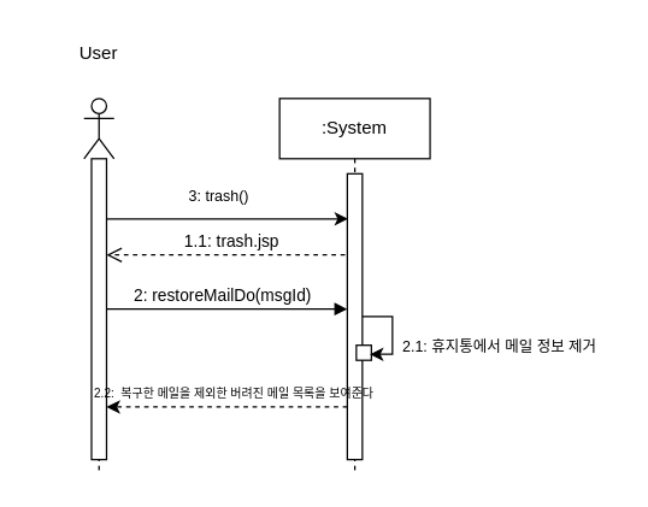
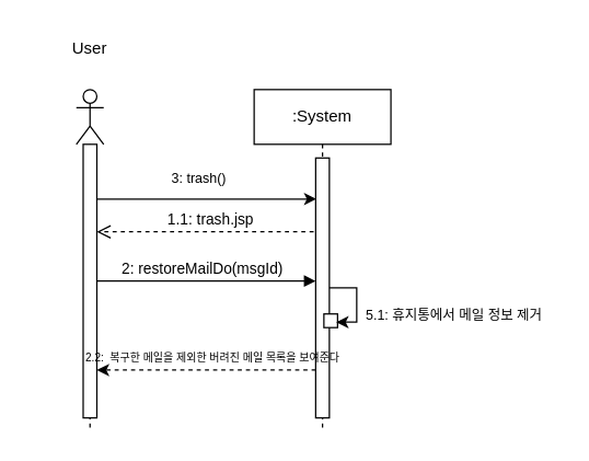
  <mxCell id="0" />
  <mxCell id="1" parent="0" />
  <mxCell id="2" value="" style="endArrow=classic;html=1;rounded=0;" parent="1" edge="1"><mxGeometry width="50" height="50" relative="1" as="geometry"><mxPoint x="66.999" y="145" as="sourcePoint" /><mxPoint x="230.5" y="145" as="targetPoint" /></mxGeometry></mxCell>
  <mxCell id="3" value="2: restoreMailDo(msgId)" style="html=1;verticalAlign=bottom;endArrow=block;curved=0;rounded=0;" parent="1" edge="1"><mxGeometry x="-0.001" width="80" relative="1" as="geometry"><mxPoint x="65" y="205" as="sourcePoint" /><mxPoint x="230" y="205" as="targetPoint" /><mxPoint as="offset" /></mxGeometry></mxCell>
  <mxCell id="4" value="" style="shape=umlLifeline;perimeter=lifelinePerimeter;whiteSpace=wrap;html=1;container=1;dropTarget=0;collapsible=0;recursiveResize=0;outlineConnect=0;portConstraint=eastwest;newEdgeStyle={&quot;curved&quot;:0,&quot;rounded&quot;:0};participant=umlActor;" parent="1" vertex="1"><mxGeometry x="55" y="65" width="20" height="250" as="geometry" /></mxCell>
  <mxCell id="5" value="" style="html=1;points=[[0,0,0,0,5],[0,1,0,0,-5],[1,0,0,0,5],[1,1,0,0,-5]];perimeter=orthogonalPerimeter;outlineConnect=0;targetShapes=umlLifeline;portConstraint=eastwest;newEdgeStyle={&quot;curved&quot;:0,&quot;rounded&quot;:0};" parent="4" vertex="1"><mxGeometry x="5" y="40" width="10" height="200" as="geometry" /></mxCell>
  <mxCell id="6" value="User" style="text;html=1;align=center;verticalAlign=middle;whiteSpace=wrap;rounded=0;" parent="1" vertex="1"><mxGeometry x="35" y="20" width="60" height="30" as="geometry" /></mxCell>
  <mxCell id="7" value="1.1: trash.jsp" style="html=1;verticalAlign=bottom;endArrow=open;dashed=1;endSize=8;curved=0;rounded=0;" parent="1" edge="1"><mxGeometry x="0.002" relative="1" as="geometry"><mxPoint x="234.5" y="169" as="sourcePoint" /><mxPoint x="70" y="169" as="targetPoint" /><mxPoint as="offset" /></mxGeometry></mxCell>
  <mxCell id="8" value=":System" style="shape=umlLifeline;perimeter=lifelinePerimeter;whiteSpace=wrap;html=1;container=1;dropTarget=0;collapsible=0;recursiveResize=0;outlineConnect=0;portConstraint=eastwest;newEdgeStyle={&quot;edgeStyle&quot;:&quot;elbowEdgeStyle&quot;,&quot;elbow&quot;:&quot;vertical&quot;,&quot;curved&quot;:0,&quot;rounded&quot;:0};" parent="1" vertex="1"><mxGeometry x="185" y="65" width="100" height="250" as="geometry" /></mxCell>
  <mxCell id="9" value="" style="html=1;points=[[0,0,0,0,5],[0,1,0,0,-5],[1,0,0,0,5],[1,1,0,0,-5]];perimeter=orthogonalPerimeter;outlineConnect=0;targetShapes=umlLifeline;portConstraint=eastwest;newEdgeStyle={&quot;curved&quot;:0,&quot;rounded&quot;:0};" parent="8" vertex="1"><mxGeometry x="45" y="50" width="10" height="190" as="geometry" /></mxCell>
  <mxCell id="10" value="" style="html=1;points=[[0,0,0,0,5],[0,1,0,0,-5],[1,0,0,0,5],[1,1,0,0,-5]];perimeter=orthogonalPerimeter;outlineConnect=0;targetShapes=umlLifeline;portConstraint=eastwest;newEdgeStyle={&quot;curved&quot;:0,&quot;rounded&quot;:0};" parent="8" vertex="1"><mxGeometry x="51" y="164" width="10" height="10" as="geometry" /></mxCell>
  <mxCell id="11" value="" style="endArrow=classic;html=1;rounded=0;" parent="1" edge="1"><mxGeometry width="50" height="50" relative="1" as="geometry"><mxPoint x="240.024" y="210" as="sourcePoint" /><mxPoint x="245" y="235" as="targetPoint" /><Array as="points"><mxPoint x="260" y="210" /><mxPoint x="260" y="235" /></Array></mxGeometry></mxCell>
- <mxCell id="12" value="&lt;font style=&quot;font-size: 10px;&quot;&gt;2.1: 휴지통에서 메일 정보 제거&lt;/font&gt;" style="text;html=1;align=center;verticalAlign=middle;whiteSpace=wrap;rounded=0;" parent="1" vertex="1"><mxGeometry x="255" y="215" width="153" height="30" as="geometry" /></mxCell>
+ <mxCell id="12" value="&lt;font style=&quot;font-size: 10px;&quot;&gt;5.1: 휴지통에서 메일 정보 제거&lt;/font&gt;" style="text;html=1;align=center;verticalAlign=middle;whiteSpace=wrap;rounded=0;" parent="1" vertex="1"><mxGeometry x="255" y="215" width="153" height="30" as="geometry" /></mxCell>
  <mxCell id="13" value="" style="endArrow=classic;html=1;rounded=0;dashed=1;" parent="1" edge="1"><mxGeometry width="50" height="50" relative="1" as="geometry"><mxPoint x="230" y="270" as="sourcePoint" /><mxPoint x="70" y="270" as="targetPoint" /></mxGeometry></mxCell>
  <mxCell id="14" value="&lt;font style=&quot;font-size: 8px;&quot;&gt;2.2:&amp;nbsp; 복구한 메일을 제외한 버려진 메일 목록을 보여준다&lt;/font&gt;" style="text;html=1;align=center;verticalAlign=middle;whiteSpace=wrap;rounded=0;" parent="1" vertex="1"><mxGeometry x="20" y="245" width="270" height="30" as="geometry" /></mxCell>
  <mxCell id="15" value="&lt;font style=&quot;font-size: 10px;&quot;&gt;3: trash()&lt;/font&gt;" style="text;html=1;align=center;verticalAlign=middle;whiteSpace=wrap;rounded=0;" parent="1" vertex="1"><mxGeometry x="95" y="115" width="100" height="30" as="geometry" /></mxCell>
